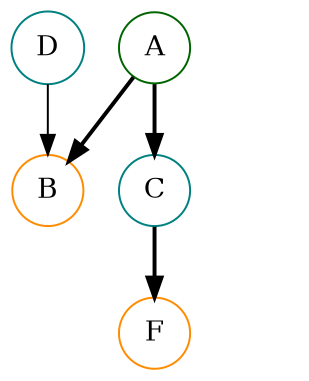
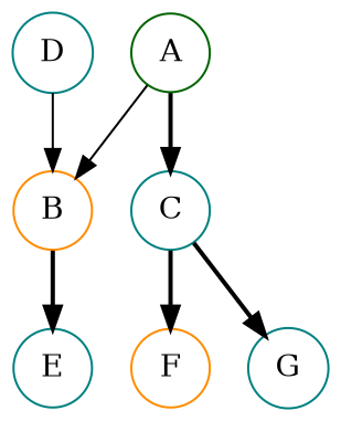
  digraph {
    node [color=teal shape=circle]
    edge [style=bold]
    A [color=darkgreen]
    B [color=darkorange]
    C
+   E
    F [color=darkorange]
+   G
    D
-   A -> B
+   A -> B [style=solid]
    A -> C
+   B -> E
    C -> F
+   C -> G
    D -> B [style=solid]
  }
